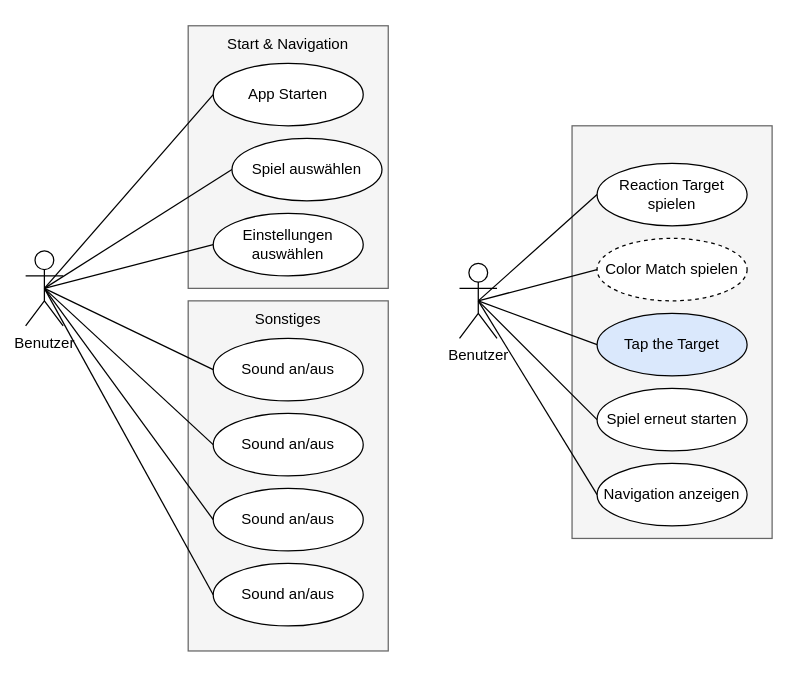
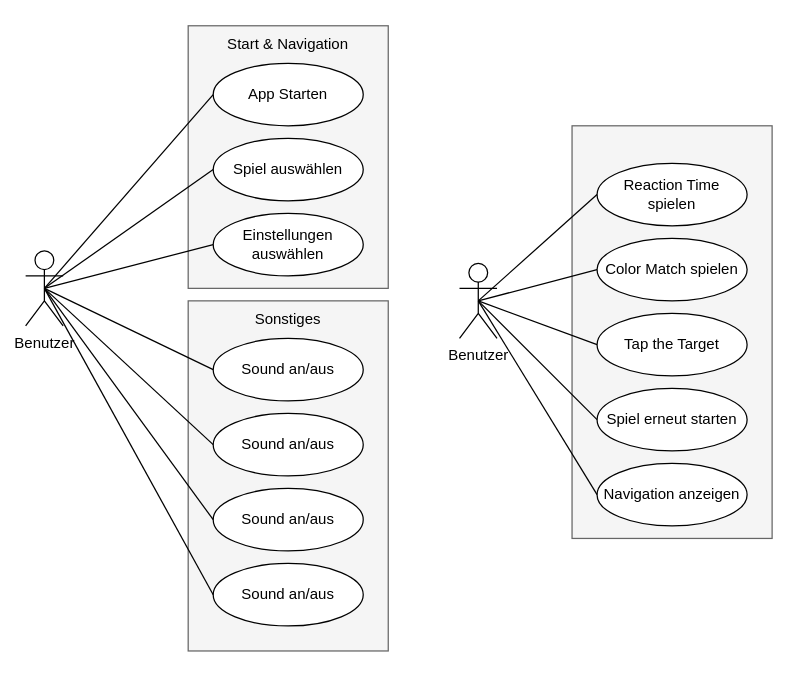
  <mxCell id="0" />
  <mxCell id="1" parent="0" />
  <mxCell id="2" value="Benutzer" style="shape=umlActor;verticalLabelPosition=bottom;verticalAlign=top;html=1;outlineConnect=0;" parent="1" vertex="1"><mxGeometry x="20" y="200" width="30" height="60" as="geometry" /></mxCell>
  <mxCell id="3" value="" style="rounded=0;whiteSpace=wrap;html=1;fillColor=#f5f5f5;fontColor=#333333;strokeColor=#666666;" parent="1" vertex="1"><mxGeometry x="150" y="20" width="160" height="210" as="geometry" /></mxCell>
  <mxCell id="4" value="App Starten" style="ellipse;whiteSpace=wrap;html=1;" parent="1" vertex="1"><mxGeometry x="170" y="50" width="120" height="50" as="geometry" /></mxCell>
  <mxCell id="5" value="Start &amp;amp; Navigation" style="text;html=1;align=center;verticalAlign=middle;whiteSpace=wrap;rounded=0;" parent="1" vertex="1"><mxGeometry x="150" y="20" width="160" height="30" as="geometry" /></mxCell>
  <mxCell id="6" value="" style="rounded=0;whiteSpace=wrap;html=1;fillColor=#f5f5f5;fontColor=#333333;strokeColor=#666666;" parent="1" vertex="1"><mxGeometry x="457" y="100" width="160" height="330" as="geometry" /></mxCell>
  <mxCell id="7" value="" style="rounded=0;whiteSpace=wrap;html=1;fillColor=#f5f5f5;fontColor=#333333;strokeColor=#666666;" parent="1" vertex="1"><mxGeometry x="150" y="240" width="160" height="280" as="geometry" /></mxCell>
  <mxCell id="8" value="Sonstiges" style="text;html=1;align=center;verticalAlign=middle;whiteSpace=wrap;rounded=0;" parent="1" vertex="1"><mxGeometry x="150" y="240" width="160" height="30" as="geometry" /></mxCell>
- <mxCell id="9" value="Spiel auswählen" style="ellipse;whiteSpace=wrap;html=1;" vertex="1" parent="1"><mxGeometry x="185" y="110" width="120" height="50" as="geometry" /></mxCell>
+ <mxCell id="9" value="Spiel auswählen" style="ellipse;whiteSpace=wrap;html=1;" vertex="1" parent="1"><mxGeometry x="170" y="110" width="120" height="50" as="geometry" /></mxCell>
  <mxCell id="10" value="Einstellungen auswählen" style="ellipse;whiteSpace=wrap;html=1;" vertex="1" parent="1"><mxGeometry x="170" y="170" width="120" height="50" as="geometry" /></mxCell>
- <mxCell id="11" value="Reaction Target spielen" style="ellipse;whiteSpace=wrap;html=1;" vertex="1" parent="1"><mxGeometry x="477" y="130" width="120" height="50" as="geometry" /></mxCell>
- <mxCell id="12" value="Color Match spielen" style="ellipse;whiteSpace=wrap;html=1;dashed=1;" vertex="1" parent="1"><mxGeometry x="477" y="190" width="120" height="50" as="geometry" /></mxCell>
- <mxCell id="13" value="Tap the Target" style="ellipse;whiteSpace=wrap;html=1;fillColor=#dae8fc;" vertex="1" parent="1"><mxGeometry x="477" y="250" width="120" height="50" as="geometry" /></mxCell>
+ <mxCell id="11" value="Reaction Time spielen" style="ellipse;whiteSpace=wrap;html=1;" vertex="1" parent="1"><mxGeometry x="477" y="130" width="120" height="50" as="geometry" /></mxCell>
+ <mxCell id="12" value="Color Match spielen" style="ellipse;whiteSpace=wrap;html=1;" vertex="1" parent="1"><mxGeometry x="477" y="190" width="120" height="50" as="geometry" /></mxCell>
+ <mxCell id="13" value="Tap the Target" style="ellipse;whiteSpace=wrap;html=1;" vertex="1" parent="1"><mxGeometry x="477" y="250" width="120" height="50" as="geometry" /></mxCell>
  <mxCell id="14" value="Spiel erneut starten" style="ellipse;whiteSpace=wrap;html=1;" vertex="1" parent="1"><mxGeometry x="477" y="310" width="120" height="50" as="geometry" /></mxCell>
  <mxCell id="15" value="Navigation anzeigen" style="ellipse;whiteSpace=wrap;html=1;" vertex="1" parent="1"><mxGeometry x="477" y="370" width="120" height="50" as="geometry" /></mxCell>
  <mxCell id="16" value="Sound an/aus" style="ellipse;whiteSpace=wrap;html=1;" vertex="1" parent="1"><mxGeometry x="170" y="270" width="120" height="50" as="geometry" /></mxCell>
  <mxCell id="17" value="Sound an/aus" style="ellipse;whiteSpace=wrap;html=1;" vertex="1" parent="1"><mxGeometry x="170" y="330" width="120" height="50" as="geometry" /></mxCell>
  <mxCell id="18" value="Sound an/aus" style="ellipse;whiteSpace=wrap;html=1;" vertex="1" parent="1"><mxGeometry x="170" y="390" width="120" height="50" as="geometry" /></mxCell>
  <mxCell id="19" value="Sound an/aus" style="ellipse;whiteSpace=wrap;html=1;" vertex="1" parent="1"><mxGeometry x="170" y="450" width="120" height="50" as="geometry" /></mxCell>
  <mxCell id="20" value="Benutzer" style="shape=umlActor;verticalLabelPosition=bottom;verticalAlign=top;html=1;outlineConnect=0;" vertex="1" parent="1"><mxGeometry x="367" y="210" width="30" height="60" as="geometry" /></mxCell>
  <mxCell id="21" value="" style="endArrow=none;html=1;exitX=0.5;exitY=0.5;exitDx=0;exitDy=0;exitPerimeter=0;entryX=0;entryY=0.5;entryDx=0;entryDy=0;" edge="1" parent="1" source="2" target="4"><mxGeometry width="50" height="50" relative="1" as="geometry"><mxPoint x="50" y="250" as="sourcePoint" /><mxPoint x="100" y="200" as="targetPoint" /></mxGeometry></mxCell>
  <mxCell id="22" value="" style="endArrow=none;html=1;exitX=0.5;exitY=0.5;exitDx=0;exitDy=0;exitPerimeter=0;entryX=0;entryY=0.5;entryDx=0;entryDy=0;" edge="1" parent="1" source="2" target="9"><mxGeometry width="50" height="50" relative="1" as="geometry"><mxPoint x="440" y="300" as="sourcePoint" /><mxPoint x="490" y="250" as="targetPoint" /></mxGeometry></mxCell>
  <mxCell id="23" value="" style="endArrow=none;html=1;exitX=0.5;exitY=0.5;exitDx=0;exitDy=0;exitPerimeter=0;entryX=0;entryY=0.5;entryDx=0;entryDy=0;" edge="1" parent="1" source="2" target="10"><mxGeometry width="50" height="50" relative="1" as="geometry"><mxPoint x="440" y="300" as="sourcePoint" /><mxPoint x="490" y="250" as="targetPoint" /></mxGeometry></mxCell>
  <mxCell id="24" value="" style="endArrow=none;html=1;exitX=0.5;exitY=0.5;exitDx=0;exitDy=0;exitPerimeter=0;entryX=0;entryY=0.5;entryDx=0;entryDy=0;" edge="1" parent="1" source="2" target="16"><mxGeometry width="50" height="50" relative="1" as="geometry"><mxPoint x="440" y="300" as="sourcePoint" /><mxPoint x="490" y="250" as="targetPoint" /></mxGeometry></mxCell>
  <mxCell id="25" value="" style="endArrow=none;html=1;exitX=0.5;exitY=0.5;exitDx=0;exitDy=0;exitPerimeter=0;entryX=0;entryY=0.5;entryDx=0;entryDy=0;" edge="1" parent="1" source="2" target="17"><mxGeometry width="50" height="50" relative="1" as="geometry"><mxPoint x="440" y="300" as="sourcePoint" /><mxPoint x="490" y="250" as="targetPoint" /></mxGeometry></mxCell>
  <mxCell id="26" value="" style="endArrow=none;html=1;exitX=0.5;exitY=0.5;exitDx=0;exitDy=0;exitPerimeter=0;entryX=0;entryY=0.5;entryDx=0;entryDy=0;" edge="1" parent="1" source="2" target="18"><mxGeometry width="50" height="50" relative="1" as="geometry"><mxPoint x="60" y="270" as="sourcePoint" /><mxPoint x="110" y="220" as="targetPoint" /></mxGeometry></mxCell>
  <mxCell id="27" value="" style="endArrow=none;html=1;exitX=0.5;exitY=0.5;exitDx=0;exitDy=0;exitPerimeter=0;entryX=0;entryY=0.5;entryDx=0;entryDy=0;" edge="1" parent="1" source="2" target="19"><mxGeometry width="50" height="50" relative="1" as="geometry"><mxPoint x="440" y="300" as="sourcePoint" /><mxPoint x="490" y="250" as="targetPoint" /></mxGeometry></mxCell>
  <mxCell id="28" value="" style="endArrow=none;html=1;exitX=0.5;exitY=0.5;exitDx=0;exitDy=0;exitPerimeter=0;entryX=0;entryY=0.5;entryDx=0;entryDy=0;" edge="1" parent="1" source="20" target="11"><mxGeometry width="50" height="50" relative="1" as="geometry"><mxPoint x="377" y="310" as="sourcePoint" /><mxPoint x="427" y="260" as="targetPoint" /></mxGeometry></mxCell>
  <mxCell id="29" value="" style="endArrow=none;html=1;entryX=0;entryY=0.5;entryDx=0;entryDy=0;exitX=0.5;exitY=0.5;exitDx=0;exitDy=0;exitPerimeter=0;" edge="1" parent="1" source="20" target="12"><mxGeometry width="50" height="50" relative="1" as="geometry"><mxPoint x="377" y="310" as="sourcePoint" /><mxPoint x="427" y="260" as="targetPoint" /></mxGeometry></mxCell>
  <mxCell id="30" value="" style="endArrow=none;html=1;entryX=0;entryY=0.5;entryDx=0;entryDy=0;exitX=0.5;exitY=0.5;exitDx=0;exitDy=0;exitPerimeter=0;" edge="1" parent="1" source="20" target="13"><mxGeometry width="50" height="50" relative="1" as="geometry"><mxPoint x="377" y="310" as="sourcePoint" /><mxPoint x="427" y="260" as="targetPoint" /></mxGeometry></mxCell>
  <mxCell id="31" value="" style="endArrow=none;html=1;entryX=0;entryY=0.5;entryDx=0;entryDy=0;exitX=0.5;exitY=0.5;exitDx=0;exitDy=0;exitPerimeter=0;" edge="1" parent="1" source="20" target="14"><mxGeometry width="50" height="50" relative="1" as="geometry"><mxPoint x="377" y="310" as="sourcePoint" /><mxPoint x="427" y="260" as="targetPoint" /></mxGeometry></mxCell>
  <mxCell id="32" value="" style="endArrow=none;html=1;entryX=0;entryY=0.5;entryDx=0;entryDy=0;exitX=0.5;exitY=0.5;exitDx=0;exitDy=0;exitPerimeter=0;" edge="1" parent="1" source="20" target="15"><mxGeometry width="50" height="50" relative="1" as="geometry"><mxPoint x="377" y="310" as="sourcePoint" /><mxPoint x="427" y="260" as="targetPoint" /></mxGeometry></mxCell>
